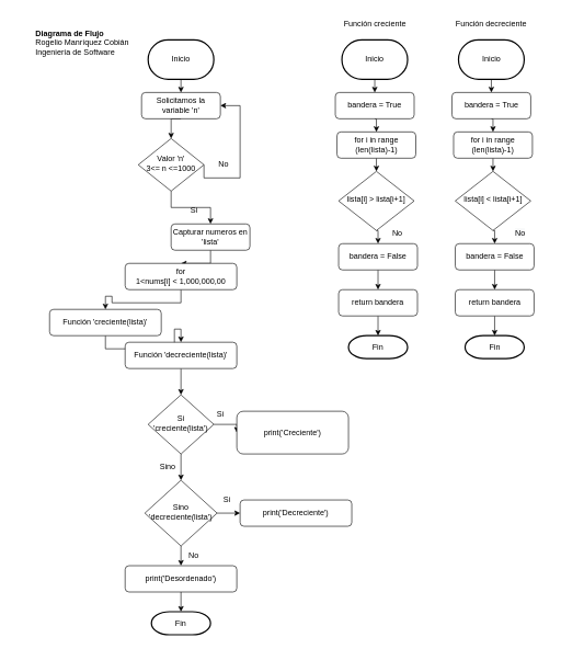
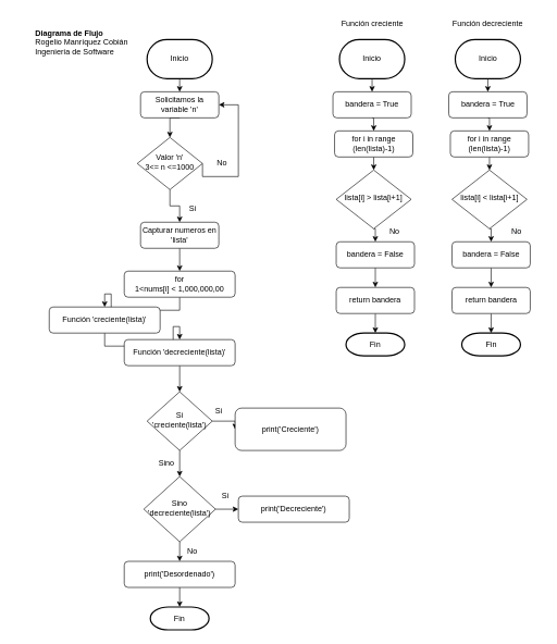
  <mxCell id="0" />
  <mxCell id="1" parent="0" />
  <mxCell id="2" style="edgeStyle=orthogonalEdgeStyle;rounded=0;orthogonalLoop=1;jettySize=auto;html=1;exitX=0.5;exitY=1;exitDx=0;exitDy=0;entryX=0.5;entryY=0;entryDx=0;entryDy=0;" edge="1" parent="1" source="3" target="6"><mxGeometry relative="1" as="geometry" /></mxCell>
  <mxCell id="3" value="Solicitamos la variable 'n'" style="rounded=1;whiteSpace=wrap;html=1;fontSize=12;glass=0;strokeWidth=1;shadow=0;" parent="1" vertex="1"><mxGeometry x="215" y="140" width="120" height="40" as="geometry" /></mxCell>
  <mxCell id="4" style="edgeStyle=orthogonalEdgeStyle;rounded=0;orthogonalLoop=1;jettySize=auto;html=1;exitX=1;exitY=0.5;exitDx=0;exitDy=0;entryX=1;entryY=0.5;entryDx=0;entryDy=0;" edge="1" parent="1" source="6" target="3"><mxGeometry relative="1" as="geometry"><Array as="points"><mxPoint x="365" y="270" /><mxPoint x="365" y="160" /></Array></mxGeometry></mxCell>
  <mxCell id="5" style="edgeStyle=orthogonalEdgeStyle;rounded=0;orthogonalLoop=1;jettySize=auto;html=1;exitX=0.5;exitY=1;exitDx=0;exitDy=0;entryX=0.5;entryY=0;entryDx=0;entryDy=0;" edge="1" parent="1" source="6" target="8"><mxGeometry relative="1" as="geometry" /></mxCell>
  <mxCell id="6" value="Valor 'n'&lt;br&gt;3&amp;lt;= n &amp;lt;=1000" style="rhombus;whiteSpace=wrap;html=1;shadow=0;fontFamily=Helvetica;fontSize=12;align=center;strokeWidth=1;spacing=6;spacingTop=-4;" parent="1" vertex="1"><mxGeometry x="210" y="210" width="100" height="80" as="geometry" /></mxCell>
  <mxCell id="7" style="edgeStyle=orthogonalEdgeStyle;rounded=0;orthogonalLoop=1;jettySize=auto;html=1;exitX=0.5;exitY=1;exitDx=0;exitDy=0;entryX=0.5;entryY=0;entryDx=0;entryDy=0;" edge="1" parent="1" source="8" target="14"><mxGeometry relative="1" as="geometry" /></mxCell>
- <mxCell id="8" value="Capturar numeros en 'lista'" style="rounded=1;whiteSpace=wrap;html=1;fontSize=12;glass=0;strokeWidth=1;shadow=0;" parent="1" vertex="1"><mxGeometry x="260" y="340" width="120" height="40" as="geometry" /></mxCell>
+ <mxCell id="8" value="Capturar numeros en 'lista'" style="rounded=1;whiteSpace=wrap;html=1;fontSize=12;glass=0;strokeWidth=1;shadow=0;" parent="1" vertex="1"><mxGeometry x="215" y="340" width="120" height="40" as="geometry" /></mxCell>
  <mxCell id="9" style="edgeStyle=orthogonalEdgeStyle;rounded=0;orthogonalLoop=1;jettySize=auto;html=1;exitX=0.5;exitY=1;exitDx=0;exitDy=0;exitPerimeter=0;entryX=0.5;entryY=0;entryDx=0;entryDy=0;" edge="1" parent="1" source="10" target="3"><mxGeometry relative="1" as="geometry" /></mxCell>
  <mxCell id="10" value="Inicio" style="strokeWidth=2;html=1;shape=mxgraph.flowchart.terminator;whiteSpace=wrap;" vertex="1" parent="1"><mxGeometry x="225" y="60" width="100" height="60" as="geometry" /></mxCell>
  <mxCell id="11" value="No" style="text;html=1;strokeColor=none;fillColor=none;align=center;verticalAlign=middle;whiteSpace=wrap;rounded=0;" vertex="1" parent="1"><mxGeometry x="325" y="240" width="30" height="20" as="geometry" /></mxCell>
  <mxCell id="12" value="Si" style="text;html=1;strokeColor=none;fillColor=none;align=center;verticalAlign=middle;whiteSpace=wrap;rounded=0;" vertex="1" parent="1"><mxGeometry x="285" y="310" width="20" height="20" as="geometry" /></mxCell>
  <mxCell id="13" style="edgeStyle=orthogonalEdgeStyle;rounded=0;orthogonalLoop=1;jettySize=auto;html=1;exitX=0.5;exitY=1;exitDx=0;exitDy=0;entryX=0.5;entryY=0;entryDx=0;entryDy=0;" edge="1" parent="1" source="14" target="16"><mxGeometry relative="1" as="geometry" /></mxCell>
- <mxCell id="14" value="for&lt;br&gt;1&amp;lt;nums[i] &amp;lt; 1,000,000,00" style="rounded=1;whiteSpace=wrap;html=1;fontSize=12;glass=0;strokeWidth=1;shadow=0;" vertex="1" parent="1"><mxGeometry x="190" y="400" width="170" height="40" as="geometry" /></mxCell>
+ <mxCell id="14" value="for&lt;br&gt;1&amp;lt;nums[i] &amp;lt; 1,000,000,00" style="rounded=1;whiteSpace=wrap;html=1;fontSize=12;glass=0;strokeWidth=1;shadow=0;" vertex="1" parent="1"><mxGeometry x="190" y="415" width="170" height="40" as="geometry" /></mxCell>
  <mxCell id="15" style="edgeStyle=orthogonalEdgeStyle;rounded=0;orthogonalLoop=1;jettySize=auto;html=1;exitX=0.5;exitY=1;exitDx=0;exitDy=0;entryX=0.5;entryY=0;entryDx=0;entryDy=0;" edge="1" parent="1" source="16" target="24"><mxGeometry relative="1" as="geometry" /></mxCell>
  <mxCell id="16" value="Función 'creciente(lista)'" style="rounded=1;whiteSpace=wrap;html=1;fontSize=12;glass=0;strokeWidth=1;shadow=0;" vertex="1" parent="1"><mxGeometry x="75" y="470" width="170" height="40" as="geometry" /></mxCell>
  <mxCell id="17" value="Fin" style="strokeWidth=2;html=1;shape=mxgraph.flowchart.terminator;whiteSpace=wrap;" vertex="1" parent="1"><mxGeometry x="230" y="930" width="90" height="35" as="geometry" /></mxCell>
  <mxCell id="18" style="edgeStyle=orthogonalEdgeStyle;rounded=0;orthogonalLoop=1;jettySize=auto;html=1;exitX=0.5;exitY=1;exitDx=0;exitDy=0;entryX=0.5;entryY=0;entryDx=0;entryDy=0;" edge="1" parent="1" source="19" target="37"><mxGeometry relative="1" as="geometry" /></mxCell>
  <mxCell id="19" value="bandera = True" style="rounded=1;whiteSpace=wrap;html=1;fontSize=12;glass=0;strokeWidth=1;shadow=0;" vertex="1" parent="1"><mxGeometry x="510" y="140" width="120" height="40" as="geometry" /></mxCell>
  <mxCell id="20" style="edgeStyle=orthogonalEdgeStyle;rounded=0;orthogonalLoop=1;jettySize=auto;html=1;exitX=0.5;exitY=1;exitDx=0;exitDy=0;exitPerimeter=0;entryX=0.5;entryY=0;entryDx=0;entryDy=0;" edge="1" parent="1" source="21" target="19"><mxGeometry relative="1" as="geometry" /></mxCell>
  <mxCell id="21" value="Inicio" style="strokeWidth=2;html=1;shape=mxgraph.flowchart.terminator;whiteSpace=wrap;" vertex="1" parent="1"><mxGeometry x="520" y="60" width="100" height="60" as="geometry" /></mxCell>
  <mxCell id="22" value="Fin" style="strokeWidth=2;html=1;shape=mxgraph.flowchart.terminator;whiteSpace=wrap;" vertex="1" parent="1"><mxGeometry x="530" y="510" width="90" height="35" as="geometry" /></mxCell>
  <mxCell id="23" style="edgeStyle=orthogonalEdgeStyle;rounded=0;orthogonalLoop=1;jettySize=auto;html=1;exitX=0.5;exitY=1;exitDx=0;exitDy=0;entryX=0.5;entryY=0;entryDx=0;entryDy=0;" edge="1" parent="1" source="24" target="27"><mxGeometry relative="1" as="geometry" /></mxCell>
  <mxCell id="24" value="Función 'decreciente(lista)'" style="rounded=1;whiteSpace=wrap;html=1;fontSize=12;glass=0;strokeWidth=1;shadow=0;" vertex="1" parent="1"><mxGeometry x="190" y="520" width="170" height="40" as="geometry" /></mxCell>
  <mxCell id="25" style="edgeStyle=orthogonalEdgeStyle;rounded=0;orthogonalLoop=1;jettySize=auto;html=1;exitX=1;exitY=0.5;exitDx=0;exitDy=0;entryX=0;entryY=0.5;entryDx=0;entryDy=0;" edge="1" parent="1" source="27" target="28"><mxGeometry relative="1" as="geometry" /></mxCell>
  <mxCell id="26" style="edgeStyle=orthogonalEdgeStyle;rounded=0;orthogonalLoop=1;jettySize=auto;html=1;exitX=0.5;exitY=1;exitDx=0;exitDy=0;" edge="1" parent="1" source="27" target="31"><mxGeometry relative="1" as="geometry" /></mxCell>
  <mxCell id="27" value="Si 'creciente(lista')" style="rhombus;whiteSpace=wrap;html=1;shadow=0;fontFamily=Helvetica;fontSize=12;align=center;strokeWidth=1;spacing=6;spacingTop=-4;" vertex="1" parent="1"><mxGeometry x="225" y="600" width="100" height="90" as="geometry" /></mxCell>
  <mxCell id="28" value="print('Creciente')" style="rounded=1;whiteSpace=wrap;html=1;fontSize=12;glass=0;strokeWidth=1;shadow=0;" vertex="1" parent="1"><mxGeometry x="360" y="625" width="170" height="65" as="geometry" /></mxCell>
  <mxCell id="29" style="edgeStyle=orthogonalEdgeStyle;rounded=0;orthogonalLoop=1;jettySize=auto;html=1;exitX=1;exitY=0.5;exitDx=0;exitDy=0;entryX=0;entryY=0.5;entryDx=0;entryDy=0;" edge="1" parent="1" source="31" target="32"><mxGeometry relative="1" as="geometry" /></mxCell>
  <mxCell id="30" style="edgeStyle=orthogonalEdgeStyle;rounded=0;orthogonalLoop=1;jettySize=auto;html=1;exitX=0.5;exitY=1;exitDx=0;exitDy=0;entryX=0.5;entryY=0;entryDx=0;entryDy=0;" edge="1" parent="1" source="31" target="34"><mxGeometry relative="1" as="geometry"><mxPoint x="285" y="850" as="targetPoint" /></mxGeometry></mxCell>
  <mxCell id="31" value="Sino 'decreciente(lista')" style="rhombus;whiteSpace=wrap;html=1;shadow=0;fontFamily=Helvetica;fontSize=12;align=center;strokeWidth=1;spacing=6;spacingTop=-4;" vertex="1" parent="1"><mxGeometry x="220" y="730" width="110" height="100" as="geometry" /></mxCell>
  <mxCell id="32" value="print('Decreciente')" style="rounded=1;whiteSpace=wrap;html=1;fontSize=12;glass=0;strokeWidth=1;shadow=0;" vertex="1" parent="1"><mxGeometry x="365" y="760" width="170" height="40" as="geometry" /></mxCell>
  <mxCell id="33" style="edgeStyle=orthogonalEdgeStyle;rounded=0;orthogonalLoop=1;jettySize=auto;html=1;exitX=0.5;exitY=1;exitDx=0;exitDy=0;entryX=0.5;entryY=0;entryDx=0;entryDy=0;entryPerimeter=0;" edge="1" parent="1" source="34" target="17"><mxGeometry relative="1" as="geometry" /></mxCell>
  <mxCell id="34" value="print('Desordenado')" style="rounded=1;whiteSpace=wrap;html=1;fontSize=12;glass=0;strokeWidth=1;shadow=0;" vertex="1" parent="1"><mxGeometry x="190" y="860" width="170" height="40" as="geometry" /></mxCell>
  <mxCell id="35" value="Función creciente" style="text;html=1;strokeColor=none;fillColor=none;align=center;verticalAlign=middle;whiteSpace=wrap;rounded=0;" vertex="1" parent="1"><mxGeometry x="507.5" y="20" width="125" height="30" as="geometry" /></mxCell>
  <mxCell id="36" style="edgeStyle=orthogonalEdgeStyle;rounded=0;orthogonalLoop=1;jettySize=auto;html=1;exitX=0.5;exitY=1;exitDx=0;exitDy=0;entryX=0.5;entryY=0;entryDx=0;entryDy=0;" edge="1" parent="1" source="37" target="39"><mxGeometry relative="1" as="geometry" /></mxCell>
  <mxCell id="37" value="for i in range (len(lista)-1)" style="rounded=1;whiteSpace=wrap;html=1;fontSize=12;glass=0;strokeWidth=1;shadow=0;" vertex="1" parent="1"><mxGeometry x="512.5" y="200" width="120" height="40" as="geometry" /></mxCell>
  <mxCell id="38" style="edgeStyle=orthogonalEdgeStyle;rounded=0;orthogonalLoop=1;jettySize=auto;html=1;exitX=0.5;exitY=1;exitDx=0;exitDy=0;entryX=0.5;entryY=0;entryDx=0;entryDy=0;" edge="1" parent="1" source="39" target="43"><mxGeometry relative="1" as="geometry" /></mxCell>
  <mxCell id="39" value="lista[i] &amp;gt; lista[i+1]" style="rhombus;whiteSpace=wrap;html=1;shadow=0;fontFamily=Helvetica;fontSize=12;align=center;strokeWidth=1;spacing=6;spacingTop=-4;" vertex="1" parent="1"><mxGeometry x="515" y="260" width="115" height="90" as="geometry" /></mxCell>
  <mxCell id="40" style="edgeStyle=orthogonalEdgeStyle;rounded=0;orthogonalLoop=1;jettySize=auto;html=1;exitX=0.5;exitY=1;exitDx=0;exitDy=0;entryX=0.5;entryY=0;entryDx=0;entryDy=0;entryPerimeter=0;" edge="1" parent="1" source="41" target="22"><mxGeometry relative="1" as="geometry" /></mxCell>
  <mxCell id="41" value="return bandera" style="rounded=1;whiteSpace=wrap;html=1;fontSize=12;glass=0;strokeWidth=1;shadow=0;" vertex="1" parent="1"><mxGeometry x="515" y="440" width="120" height="40" as="geometry" /></mxCell>
  <mxCell id="42" style="edgeStyle=orthogonalEdgeStyle;rounded=0;orthogonalLoop=1;jettySize=auto;html=1;exitX=0.5;exitY=1;exitDx=0;exitDy=0;entryX=0.5;entryY=0;entryDx=0;entryDy=0;" edge="1" parent="1" source="43" target="41"><mxGeometry relative="1" as="geometry" /></mxCell>
  <mxCell id="43" value="bandera = False" style="rounded=1;whiteSpace=wrap;html=1;fontSize=12;glass=0;strokeWidth=1;shadow=0;" vertex="1" parent="1"><mxGeometry x="515" y="370" width="120" height="40" as="geometry" /></mxCell>
  <mxCell id="44" style="edgeStyle=orthogonalEdgeStyle;rounded=0;orthogonalLoop=1;jettySize=auto;html=1;exitX=0.5;exitY=1;exitDx=0;exitDy=0;entryX=0.5;entryY=0;entryDx=0;entryDy=0;" edge="1" parent="1" source="45" target="51"><mxGeometry relative="1" as="geometry" /></mxCell>
  <mxCell id="45" value="bandera = True" style="rounded=1;whiteSpace=wrap;html=1;fontSize=12;glass=0;strokeWidth=1;shadow=0;" vertex="1" parent="1"><mxGeometry x="687.5" y="140" width="120" height="40" as="geometry" /></mxCell>
  <mxCell id="46" style="edgeStyle=orthogonalEdgeStyle;rounded=0;orthogonalLoop=1;jettySize=auto;html=1;exitX=0.5;exitY=1;exitDx=0;exitDy=0;exitPerimeter=0;entryX=0.5;entryY=0;entryDx=0;entryDy=0;" edge="1" parent="1" source="47" target="45"><mxGeometry relative="1" as="geometry" /></mxCell>
  <mxCell id="47" value="Inicio" style="strokeWidth=2;html=1;shape=mxgraph.flowchart.terminator;whiteSpace=wrap;" vertex="1" parent="1"><mxGeometry x="697.5" y="60" width="100" height="60" as="geometry" /></mxCell>
  <mxCell id="48" value="Fin" style="strokeWidth=2;html=1;shape=mxgraph.flowchart.terminator;whiteSpace=wrap;" vertex="1" parent="1"><mxGeometry x="707.5" y="510" width="90" height="35" as="geometry" /></mxCell>
  <mxCell id="49" value="Función decreciente" style="text;html=1;strokeColor=none;fillColor=none;align=center;verticalAlign=middle;whiteSpace=wrap;rounded=0;" vertex="1" parent="1"><mxGeometry x="685" y="20" width="125" height="30" as="geometry" /></mxCell>
  <mxCell id="50" style="edgeStyle=orthogonalEdgeStyle;rounded=0;orthogonalLoop=1;jettySize=auto;html=1;exitX=0.5;exitY=1;exitDx=0;exitDy=0;entryX=0.5;entryY=0;entryDx=0;entryDy=0;" edge="1" parent="1" source="51" target="53"><mxGeometry relative="1" as="geometry" /></mxCell>
  <mxCell id="51" value="for i in range (len(lista)-1)" style="rounded=1;whiteSpace=wrap;html=1;fontSize=12;glass=0;strokeWidth=1;shadow=0;" vertex="1" parent="1"><mxGeometry x="690" y="200" width="120" height="40" as="geometry" /></mxCell>
  <mxCell id="52" style="edgeStyle=orthogonalEdgeStyle;rounded=0;orthogonalLoop=1;jettySize=auto;html=1;exitX=0.5;exitY=1;exitDx=0;exitDy=0;entryX=0.5;entryY=0;entryDx=0;entryDy=0;" edge="1" parent="1" source="53" target="57"><mxGeometry relative="1" as="geometry" /></mxCell>
  <mxCell id="53" value="lista[i] &amp;lt; lista[i+1]" style="rhombus;whiteSpace=wrap;html=1;shadow=0;fontFamily=Helvetica;fontSize=12;align=center;strokeWidth=1;spacing=6;spacingTop=-4;" vertex="1" parent="1"><mxGeometry x="692.5" y="260" width="115" height="90" as="geometry" /></mxCell>
  <mxCell id="54" style="edgeStyle=orthogonalEdgeStyle;rounded=0;orthogonalLoop=1;jettySize=auto;html=1;exitX=0.5;exitY=1;exitDx=0;exitDy=0;entryX=0.5;entryY=0;entryDx=0;entryDy=0;entryPerimeter=0;" edge="1" parent="1" source="55" target="48"><mxGeometry relative="1" as="geometry" /></mxCell>
  <mxCell id="55" value="return bandera" style="rounded=1;whiteSpace=wrap;html=1;fontSize=12;glass=0;strokeWidth=1;shadow=0;" vertex="1" parent="1"><mxGeometry x="692.5" y="440" width="120" height="40" as="geometry" /></mxCell>
  <mxCell id="56" style="edgeStyle=orthogonalEdgeStyle;rounded=0;orthogonalLoop=1;jettySize=auto;html=1;exitX=0.5;exitY=1;exitDx=0;exitDy=0;entryX=0.5;entryY=0;entryDx=0;entryDy=0;" edge="1" parent="1" source="57" target="55"><mxGeometry relative="1" as="geometry" /></mxCell>
  <mxCell id="57" value="bandera = False" style="rounded=1;whiteSpace=wrap;html=1;fontSize=12;glass=0;strokeWidth=1;shadow=0;" vertex="1" parent="1"><mxGeometry x="692.5" y="370" width="120" height="40" as="geometry" /></mxCell>
  <mxCell id="58" value="Si" style="text;html=1;strokeColor=none;fillColor=none;align=center;verticalAlign=middle;whiteSpace=wrap;rounded=0;" vertex="1" parent="1"><mxGeometry x="325" y="620" width="20" height="20" as="geometry" /></mxCell>
  <mxCell id="59" value="Si" style="text;html=1;strokeColor=none;fillColor=none;align=center;verticalAlign=middle;whiteSpace=wrap;rounded=0;" vertex="1" parent="1"><mxGeometry x="335" y="750" width="20" height="20" as="geometry" /></mxCell>
  <mxCell id="60" value="Sino" style="text;html=1;strokeColor=none;fillColor=none;align=center;verticalAlign=middle;whiteSpace=wrap;rounded=0;" vertex="1" parent="1"><mxGeometry x="245" y="700" width="20" height="20" as="geometry" /></mxCell>
  <mxCell id="61" value="No" style="text;whiteSpace=wrap;html=1;" vertex="1" parent="1"><mxGeometry x="285" y="830" width="50" height="30" as="geometry" /></mxCell>
  <mxCell id="62" value="No" style="text;whiteSpace=wrap;html=1;" vertex="1" parent="1"><mxGeometry x="595" y="340" width="50" height="30" as="geometry" /></mxCell>
  <mxCell id="63" value="&lt;span style=&quot;color: rgb(0 , 0 , 0) ; font-family: &amp;#34;helvetica&amp;#34; ; font-size: 12px ; font-style: normal ; font-weight: 400 ; letter-spacing: normal ; text-align: center ; text-indent: 0px ; text-transform: none ; word-spacing: 0px ; background-color: rgb(248 , 249 , 250) ; display: inline ; float: none&quot;&gt;No&lt;/span&gt;" style="text;whiteSpace=wrap;html=1;" vertex="1" parent="1"><mxGeometry x="782" y="340" width="50" height="30" as="geometry" /></mxCell>
  <mxCell id="64" value="&lt;div style=&quot;text-align: justify&quot;&gt;&lt;b&gt;Diagrama de Flujo&lt;/b&gt;&lt;/div&gt;&lt;div style=&quot;text-align: justify&quot;&gt;&lt;span&gt;Rogelio Manríquez Cobián&lt;/span&gt;&lt;/div&gt;&lt;div style=&quot;text-align: justify&quot;&gt;&lt;span&gt;Ingeniería de Software&lt;/span&gt;&lt;/div&gt;" style="text;html=1;strokeColor=none;fillColor=none;align=center;verticalAlign=middle;whiteSpace=wrap;rounded=0;" vertex="1" parent="1"><mxGeometry x="20" y="50" width="210" height="30" as="geometry" /></mxCell>
